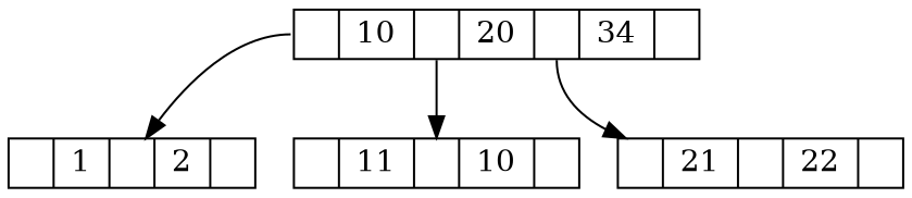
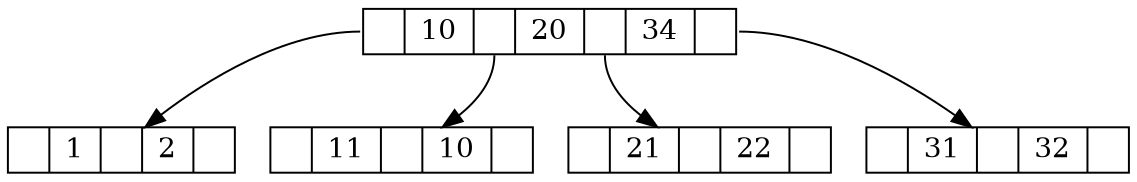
  digraph {
    node [shape=record]
    n1 [height=.1 label="<f0> |10|<f1> |20|<f2> |34|<f3>"]
    n2 [height=.1 label="<f0> |1|<f1> |2|<f2>"]
    n3 [height=.1 label="<f0> |11|<f1> |10|<f2>"]
    n4 [height=.1 label="<f0> |21|<f1> |22|<f2>"]
+   n5 [height=.1 label="<f0> |31|<f1> |32|<f2>"]
    n1 -> n2 [tailport=f0]
    n1 -> n3 [tailport=f1]
    n1 -> n4 [tailport=f2]
+   n1 -> n5 [tailport=f3]
  }
